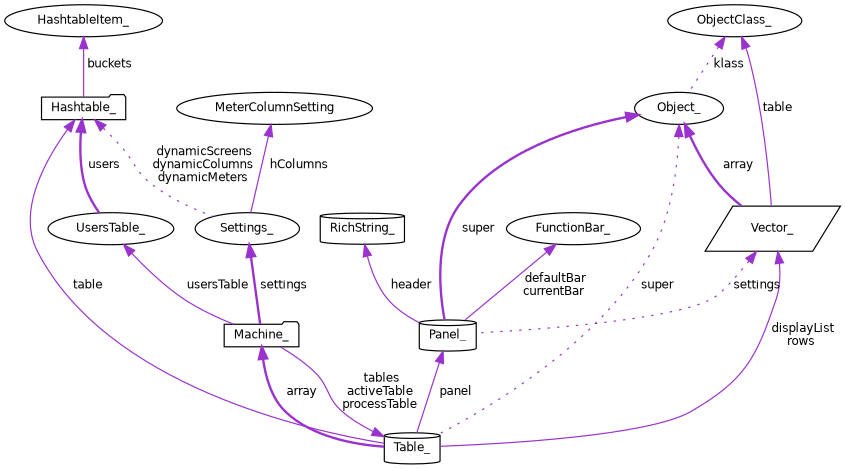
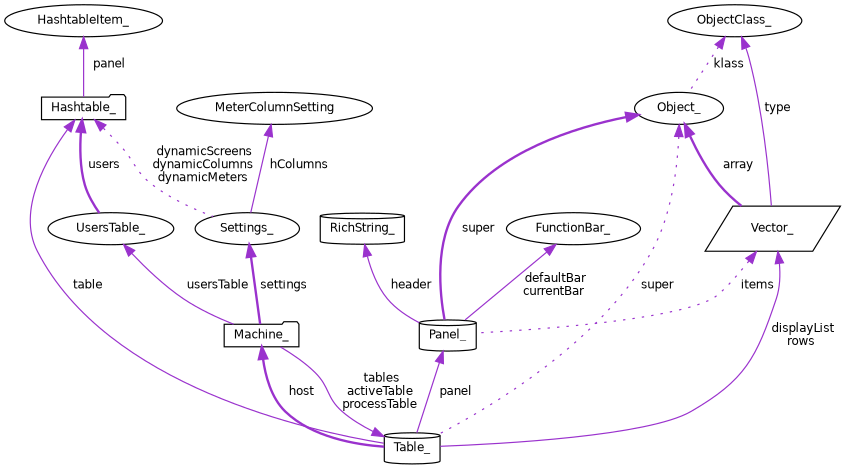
  digraph {
    node [color=black fillcolor=white fontname=Helvetica fontsize=10 shape=ellipse style=filled]
    edge [color=darkorchid3 dir=back fontname=Helvetica fontsize=10 labelfontname=Helvetica labelfontsize=10 style=solid]
    n1 [height=0.2 label=Settings_ width=0.4]
    n2 [height=0.2 label=Machine_ shape=folder width=0.4]
    n3 [height=0.2 label=Table_ shape=cylinder width=0.4]
    n4 [height=0.2 label=Vector_ shape=parallelogram width=0.4]
    n5 [height=0.2 label=Panel_ shape=cylinder width=0.4]
    n6 [height=0.2 label=ObjectClass_ width=0.4]
    n7 [height=0.2 label=Object_ width=0.4]
    n8 [height=0.2 label=UsersTable_ width=0.4]
    n9 [height=0.2 label=Hashtable_ shape=folder width=0.4]
    n10 [height=0.2 label=HashtableItem_ width=0.4]
    n11 [height=0.2 label=RichString_ shape=cylinder width=0.4]
    n12 [height=0.2 label=FunctionBar_ width=0.4]
    n13 [height=0.2 label=MeterColumnSetting width=0.4]
    n1 -> n2 [label=" settings" style=bold]
-   n2 -> n3 [label=" array" style=bold]
+   n2 -> n3 [label=" host" style=bold]
    n3 -> n2 [label=" tables\nactiveTable\nprocessTable"]
    n4 -> n3 [label=" displayList\nrows"]
-   n4 -> n5 [label=" settings" style=dotted]
+   n4 -> n5 [label=" items" style=dotted]
    n5 -> n3 [label=" panel"]
-   n6 -> n4 [label=" table"]
+   n6 -> n4 [label=" type"]
    n6 -> n7 [label=" klass" style=dotted]
    n7 -> n3 [label=" super" style=dotted]
    n7 -> n4 [label=" array" style=bold]
    n7 -> n5 [label=" super" style=bold]
    n8 -> n2 [label=" usersTable"]
    n9 -> n1 [label=" dynamicScreens\ndynamicColumns\ndynamicMeters" style=dotted]
    n9 -> n3 [label=" table"]
    n9 -> n8 [label=" users" style=bold]
-   n10 -> n9 [label=" buckets"]
+   n10 -> n9 [label=" panel"]
    n11 -> n5 [label=" header"]
    n12 -> n5 [label=" defaultBar\ncurrentBar"]
    n13 -> n1 [label=" hColumns"]
  }
